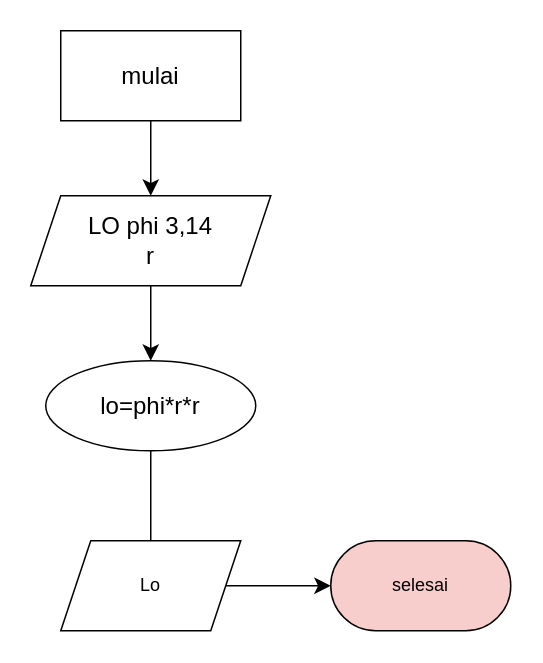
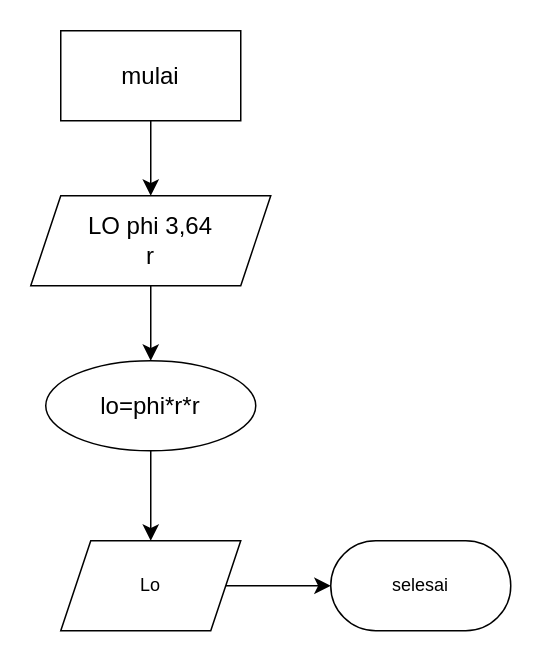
  <mxCell id="0" />
  <mxCell id="1" parent="0" />
- <mxCell id="2" value="&lt;div&gt;LO phi 3,14&lt;/div&gt;&lt;div&gt;r&lt;br&gt;&lt;/div&gt;" style="shape=parallelogram;perimeter=parallelogramPerimeter;whiteSpace=wrap;html=1;fixedSize=1;fontSize=16;" parent="1" vertex="1"><mxGeometry x="20" y="130" width="160" height="60" as="geometry" /></mxCell>
+ <mxCell id="2" value="&lt;div&gt;LO phi 3,64&lt;/div&gt;&lt;div&gt;r&lt;br&gt;&lt;/div&gt;" style="shape=parallelogram;perimeter=parallelogramPerimeter;whiteSpace=wrap;html=1;fixedSize=1;fontSize=16;" parent="1" vertex="1"><mxGeometry x="20" y="130" width="160" height="60" as="geometry" /></mxCell>
  <mxCell id="3" value="lo=phi*r*r" style="ellipse;whiteSpace=wrap;html=1;fontSize=16;" parent="1" vertex="1"><mxGeometry x="30" y="240" width="140" height="60" as="geometry" /></mxCell>
  <mxCell id="4" value="mulai" style="whiteSpace=wrap;html=1;fontSize=16;arcSize=50;rounded=0;" parent="1" vertex="1"><mxGeometry x="40" y="20" width="120" height="60" as="geometry" /></mxCell>
  <mxCell id="5" value="" style="edgeStyle=none;orthogonalLoop=1;jettySize=auto;html=1;rounded=0;fontSize=12;startSize=8;endSize=8;curved=1;exitX=0.5;exitY=1;exitDx=0;exitDy=0;entryX=0.5;entryY=0;entryDx=0;entryDy=0;" parent="1" source="4" target="2" edge="1"><mxGeometry width="140" relative="1" as="geometry"><mxPoint x="40" y="120" as="sourcePoint" /><mxPoint x="180" y="120" as="targetPoint" /><Array as="points" /></mxGeometry></mxCell>
  <mxCell id="6" value="" style="edgeStyle=none;orthogonalLoop=1;jettySize=auto;html=1;rounded=0;fontSize=12;startSize=8;endSize=8;curved=1;entryX=0.5;entryY=0;entryDx=0;entryDy=0;exitX=0.5;exitY=1;exitDx=0;exitDy=0;" parent="1" source="2" target="3" edge="1"><mxGeometry width="140" relative="1" as="geometry"><mxPoint x="40" y="120" as="sourcePoint" /><mxPoint x="180" y="120" as="targetPoint" /><Array as="points" /></mxGeometry></mxCell>
- <mxCell id="7" value="" style="edgeStyle=none;orthogonalLoop=1;jettySize=auto;html=1;rounded=0;fontSize=12;startSize=8;endSize=8;curved=1;entryX=0.5;entryY=0;entryDx=0;entryDy=0;exitX=0.5;exitY=1;exitDx=0;exitDy=0;endArrow=none;" parent="1" source="3" target="9" edge="1"><mxGeometry width="140" relative="1" as="geometry"><mxPoint x="40" y="120" as="sourcePoint" /><mxPoint x="100" y="340" as="targetPoint" /><Array as="points" /></mxGeometry></mxCell>
+ <mxCell id="7" value="" style="edgeStyle=none;orthogonalLoop=1;jettySize=auto;html=1;rounded=0;fontSize=12;startSize=8;endSize=8;curved=1;entryX=0.5;entryY=0;entryDx=0;entryDy=0;exitX=0.5;exitY=1;exitDx=0;exitDy=0;" parent="1" source="3" target="9" edge="1"><mxGeometry width="140" relative="1" as="geometry"><mxPoint x="40" y="120" as="sourcePoint" /><mxPoint x="100" y="340" as="targetPoint" /><Array as="points" /></mxGeometry></mxCell>
  <mxCell id="8" value="" style="edgeStyle=none;orthogonalLoop=1;jettySize=auto;html=1;rounded=0;fontSize=12;startSize=8;endSize=8;curved=1;entryX=0;entryY=0.5;entryDx=0;entryDy=0;exitX=1;exitY=0.5;exitDx=0;exitDy=0;" parent="1" source="9" edge="1"><mxGeometry width="140" relative="1" as="geometry"><mxPoint x="160" y="405" as="sourcePoint" /><mxPoint x="220" y="390" as="targetPoint" /><Array as="points" /></mxGeometry></mxCell>
  <mxCell id="9" value="Lo" style="shape=parallelogram;perimeter=parallelogramPerimeter;whiteSpace=wrap;html=1;fixedSize=1;" vertex="1" parent="1"><mxGeometry x="40" y="360" width="120" height="60" as="geometry" /></mxCell>
- <mxCell id="10" value="selesai" style="rounded=1;whiteSpace=wrap;html=1;arcSize=50;fillColor=#f8cecc;" vertex="1" parent="1"><mxGeometry x="220" y="360" width="120" height="60" as="geometry" /></mxCell>
+ <mxCell id="10" value="selesai" style="rounded=1;whiteSpace=wrap;html=1;arcSize=50;" vertex="1" parent="1"><mxGeometry x="220" y="360" width="120" height="60" as="geometry" /></mxCell>
